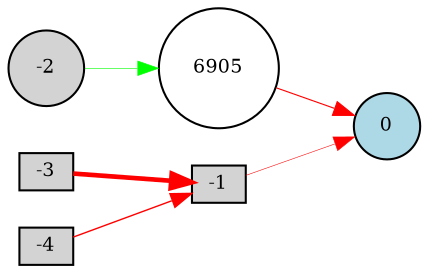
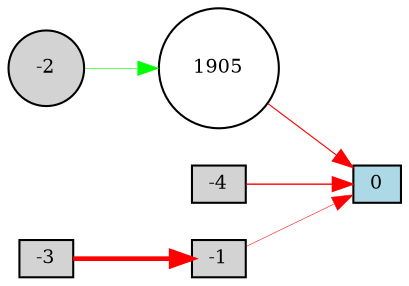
  digraph {
    rankdir=LR
    node [fillcolor=lightgray fontsize=9 shape=box style=filled]
    edge [color=red style=solid]
    -1 [height=0.2 width=0.2]
-   0 [fillcolor=lightblue height=0.2 shape=circle width=0.2]
+   0 [fillcolor=lightblue height=0.2 width=0.2]
    -2 [height=0.2 shape=circle width=0.2]
-   6905 [fillcolor=white height=0.2 shape=circle width=0.2]
+   6905 [fillcolor=white height=0.2 shape=circle width=0.2 label=1905]
    -3 [height=0.2 width=0.2]
    -4 [height=0.2 width=0.2]
    -1 -> 0 [penwidth=0.25912452677278264]
    -2 -> 6905 [color=green penwidth=0.29543863261178327]
    6905 -> 0 [penwidth=0.5435854639066774]
    -3 -> -1 [penwidth=2.2517152284603945]
-   -4 -> -1 [penwidth=0.6763986472987726]
+   -4 -> 0 [penwidth=0.6763986472987726]
  }
